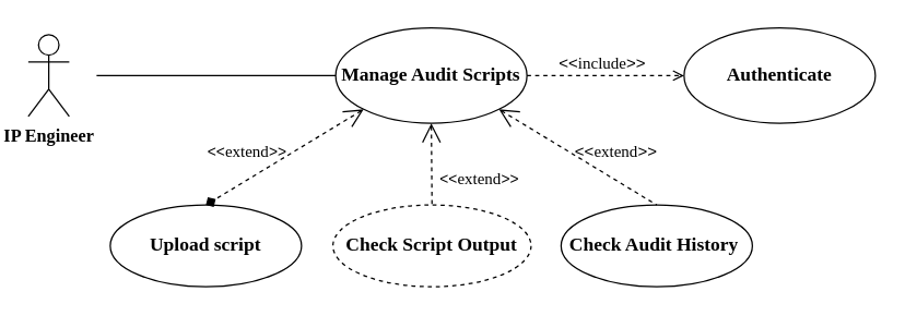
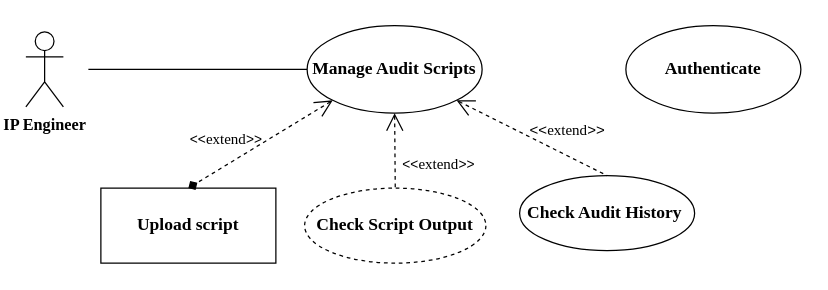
  <mxCell id="0" />
  <mxCell id="1" parent="0" />
  <mxCell id="2" value="&lt;font face=&quot;Old Standard TT&quot; size=&quot;1&quot;&gt;&lt;b style=&quot;font-size: 13px&quot;&gt;IP Engineer&lt;/b&gt;&lt;/font&gt;" style="shape=umlActor;html=1;verticalLabelPosition=bottom;verticalAlign=top;align=center;" parent="1" vertex="1"><mxGeometry x="20" y="25" width="30" height="60" as="geometry" /></mxCell>
  <mxCell id="3" value="&lt;font face=&quot;Old Standard TT&quot;&gt;&lt;span style=&quot;font-size: 14px&quot;&gt;&lt;b&gt;Authenticate&lt;/b&gt;&lt;/span&gt;&lt;/font&gt;" style="ellipse;whiteSpace=wrap;html=1;fillColor=none;" parent="1" vertex="1"><mxGeometry x="500" y="20" width="140" height="70" as="geometry" /></mxCell>
  <mxCell id="4" value="&lt;font face=&quot;Old Standard TT&quot; size=&quot;1&quot;&gt;&lt;b style=&quot;font-size: 14px&quot;&gt;Manage Audit Scripts&lt;/b&gt;&lt;/font&gt;" style="ellipse;whiteSpace=wrap;html=1;fillColor=none;" parent="1" vertex="1"><mxGeometry x="245" y="20" width="140" height="70" as="geometry" /></mxCell>
- <mxCell id="5" value="&lt;font style=&quot;font-size: 12px&quot;&gt;&amp;lt;&amp;lt;&lt;font face=&quot;Old Standard TT&quot; style=&quot;font-size: 12px&quot;&gt;include&lt;/font&gt;&amp;gt;&amp;gt;&lt;/font&gt;" style="edgeStyle=none;html=1;endArrow=open;verticalAlign=bottom;dashed=1;labelBackgroundColor=none;exitX=1;exitY=0.5;exitDx=0;exitDy=0;entryX=0;entryY=0.5;entryDx=0;entryDy=0;" parent="1" source="4" target="3" edge="1"><mxGeometry x="-0.043" width="160" relative="1" as="geometry"><mxPoint x="490" y="70" as="sourcePoint" /><mxPoint x="540" y="55" as="targetPoint" /><Array as="points" /><mxPoint as="offset" /></mxGeometry></mxCell>
  <mxCell id="6" value="" style="edgeStyle=none;html=1;endArrow=none;verticalAlign=bottom;entryX=0;entryY=0.5;entryDx=0;entryDy=0;" parent="1" target="4" edge="1"><mxGeometry width="160" relative="1" as="geometry"><mxPoint x="70" y="55" as="sourcePoint" /><mxPoint x="220" y="-25" as="targetPoint" /></mxGeometry></mxCell>
- <mxCell id="7" value="&lt;font face=&quot;Old Standard TT&quot; size=&quot;1&quot;&gt;&lt;b style=&quot;font-size: 14px&quot;&gt;Upload script&lt;/b&gt;&lt;/font&gt;" style="ellipse;whiteSpace=wrap;html=1;fillColor=none;" parent="1" vertex="1"><mxGeometry x="80" y="150" width="140" height="60" as="geometry" /></mxCell>
- <mxCell id="8" value="&lt;font face=&quot;Old Standard TT&quot; size=&quot;1&quot;&gt;&lt;b style=&quot;font-size: 14px&quot;&gt;Check Audit History&amp;nbsp;&lt;/b&gt;&lt;/font&gt;" style="ellipse;whiteSpace=wrap;html=1;fillColor=none;" parent="1" vertex="1"><mxGeometry x="410" y="150" width="140" height="60" as="geometry" /></mxCell>
+ <mxCell id="7" value="&lt;font face=&quot;Old Standard TT&quot; size=&quot;1&quot;&gt;&lt;b style=&quot;font-size: 14px&quot;&gt;Upload script&lt;/b&gt;&lt;/font&gt;" style="whiteSpace=wrap;html=1;fillColor=none;rounded=0;" parent="1" vertex="1"><mxGeometry x="80" y="150" width="140" height="60" as="geometry" /></mxCell>
+ <mxCell id="8" value="&lt;font face=&quot;Old Standard TT&quot; size=&quot;1&quot;&gt;&lt;b style=&quot;font-size: 14px&quot;&gt;Check Audit History&amp;nbsp;&lt;/b&gt;&lt;/font&gt;" style="ellipse;whiteSpace=wrap;html=1;fillColor=none;" parent="1" vertex="1"><mxGeometry x="415" y="140" width="140" height="60" as="geometry" /></mxCell>
  <mxCell id="9" value="&lt;font face=&quot;Old Standard TT&quot; size=&quot;1&quot;&gt;&lt;b style=&quot;font-size: 14px&quot;&gt;Check Script Output&lt;/b&gt;&lt;/font&gt;" style="ellipse;whiteSpace=wrap;html=1;fillColor=none;dashed=1;" parent="1" vertex="1"><mxGeometry x="243" y="150" width="145" height="60" as="geometry" /></mxCell>
  <mxCell id="10" value="&lt;font style=&quot;font-size: 12px&quot;&gt;&amp;lt;&amp;lt;&lt;font face=&quot;Old Standard TT&quot; style=&quot;font-size: 12px&quot;&gt;extend&lt;/font&gt;&amp;gt;&amp;gt;&lt;/font&gt;" style="edgeStyle=none;html=1;startArrow=open;endArrow=none;startSize=12;verticalAlign=bottom;dashed=1;labelBackgroundColor=none;exitX=1;exitY=1;exitDx=0;exitDy=0;entryX=0.5;entryY=0;entryDx=0;entryDy=0;" parent="1" source="4" target="8" edge="1"><mxGeometry x="0.39" y="10" width="160" relative="1" as="geometry"><mxPoint x="230" y="130" as="sourcePoint" /><mxPoint x="390" y="130" as="targetPoint" /><mxPoint as="offset" /></mxGeometry></mxCell>
  <mxCell id="11" value="&amp;lt;&amp;lt;&lt;font face=&quot;Old Standard TT&quot; style=&quot;font-size: 12px&quot;&gt;extend&lt;/font&gt;&amp;gt;&amp;gt;" style="edgeStyle=none;html=1;startArrow=open;endArrow=diamond;startSize=12;verticalAlign=bottom;dashed=1;labelBackgroundColor=none;entryX=0.5;entryY=0;entryDx=0;entryDy=0;exitX=0;exitY=1;exitDx=0;exitDy=0;" parent="1" source="4" target="7" edge="1"><mxGeometry x="0.39" y="-10" width="160" relative="1" as="geometry"><mxPoint x="265" y="110" as="sourcePoint" /><mxPoint x="360" y="150" as="targetPoint" /><mxPoint as="offset" /></mxGeometry></mxCell>
  <mxCell id="12" value="&amp;lt;&amp;lt;&lt;font face=&quot;Old Standard TT&quot; style=&quot;font-size: 12px&quot;&gt;extend&lt;/font&gt;&amp;gt;&amp;gt;" style="edgeStyle=none;html=1;startArrow=open;endArrow=none;startSize=12;verticalAlign=bottom;dashed=1;labelBackgroundColor=none;entryX=0.5;entryY=0;entryDx=0;entryDy=0;exitX=0.5;exitY=1;exitDx=0;exitDy=0;" parent="1" source="4" target="9" edge="1"><mxGeometry x="0.676" y="35" width="160" relative="1" as="geometry"><mxPoint x="300" y="91" as="sourcePoint" /><mxPoint x="440" y="180" as="targetPoint" /><mxPoint as="offset" /></mxGeometry></mxCell>
